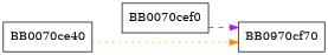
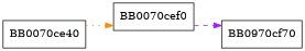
  digraph {
    rankdir=LR
    splines=ortho
    node [shape=box]
    BB0070ce40
    BB0070cef0
    n3 [label=BB0970cf70]
-   BB0070ce40 -> n3 [color=darkorange style=dotted]
+   BB0070ce40 -> BB0070cef0 [color=darkorange style=dotted]
    BB0070cef0 -> n3 [color=purple style=dashed]
  }
